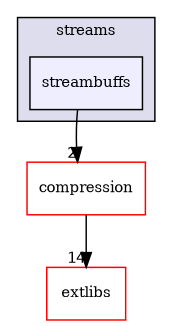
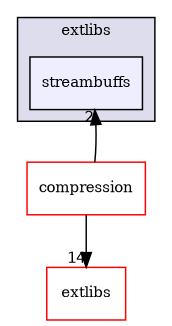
  digraph {
    compound=true
    fontname="DejaVu Serif"
    node [fillcolor=white fontname="DejaVu Serif" fontsize=10 shape=box style=filled color=red]
    edge [fontname="DejaVu Serif" labeldistance=1.5 labelfontname=Helvetica labelfontsize=10]
    n1 [fillcolor="#eeeeff" label=streambuffs pencolor=black color=""]
    n2 [label=compression]
    n3 [label=extlibs]
    subgraph cluster_1 {
      bgcolor="#ddddee"
      fontsize=10
-     label=streams
+     label=extlibs
      pencolor=black
      n1
    }
-   n1 -> n2 [headlabel=2]
+   n2 -> n1 [headlabel=2]
    n2 -> n3 [headlabel=14]
  }
